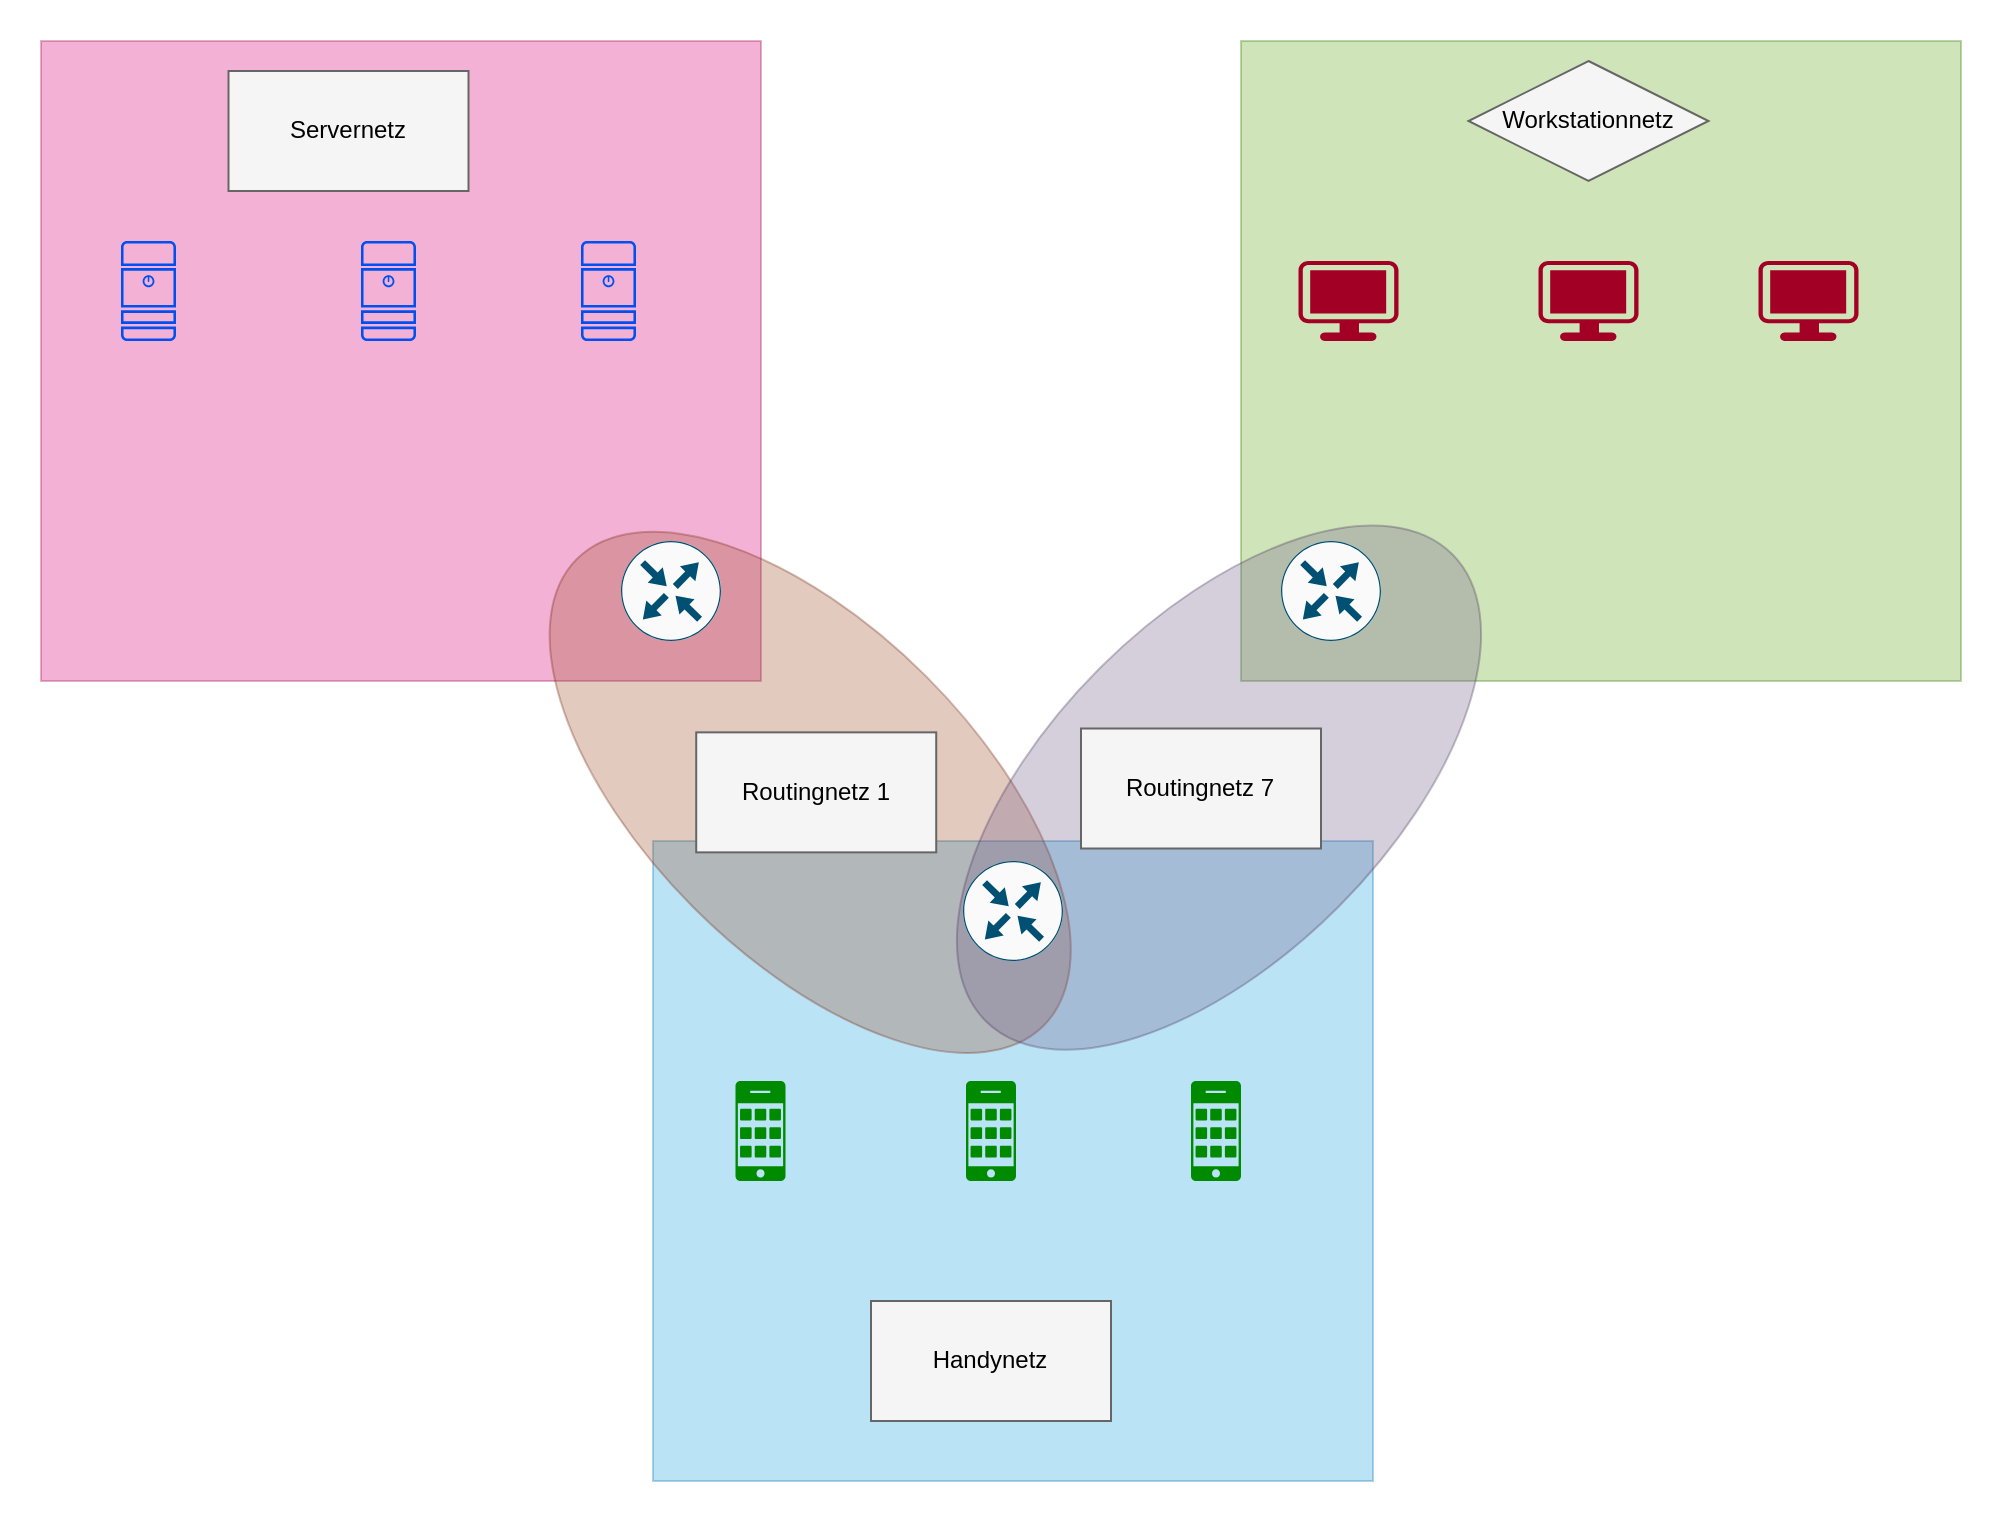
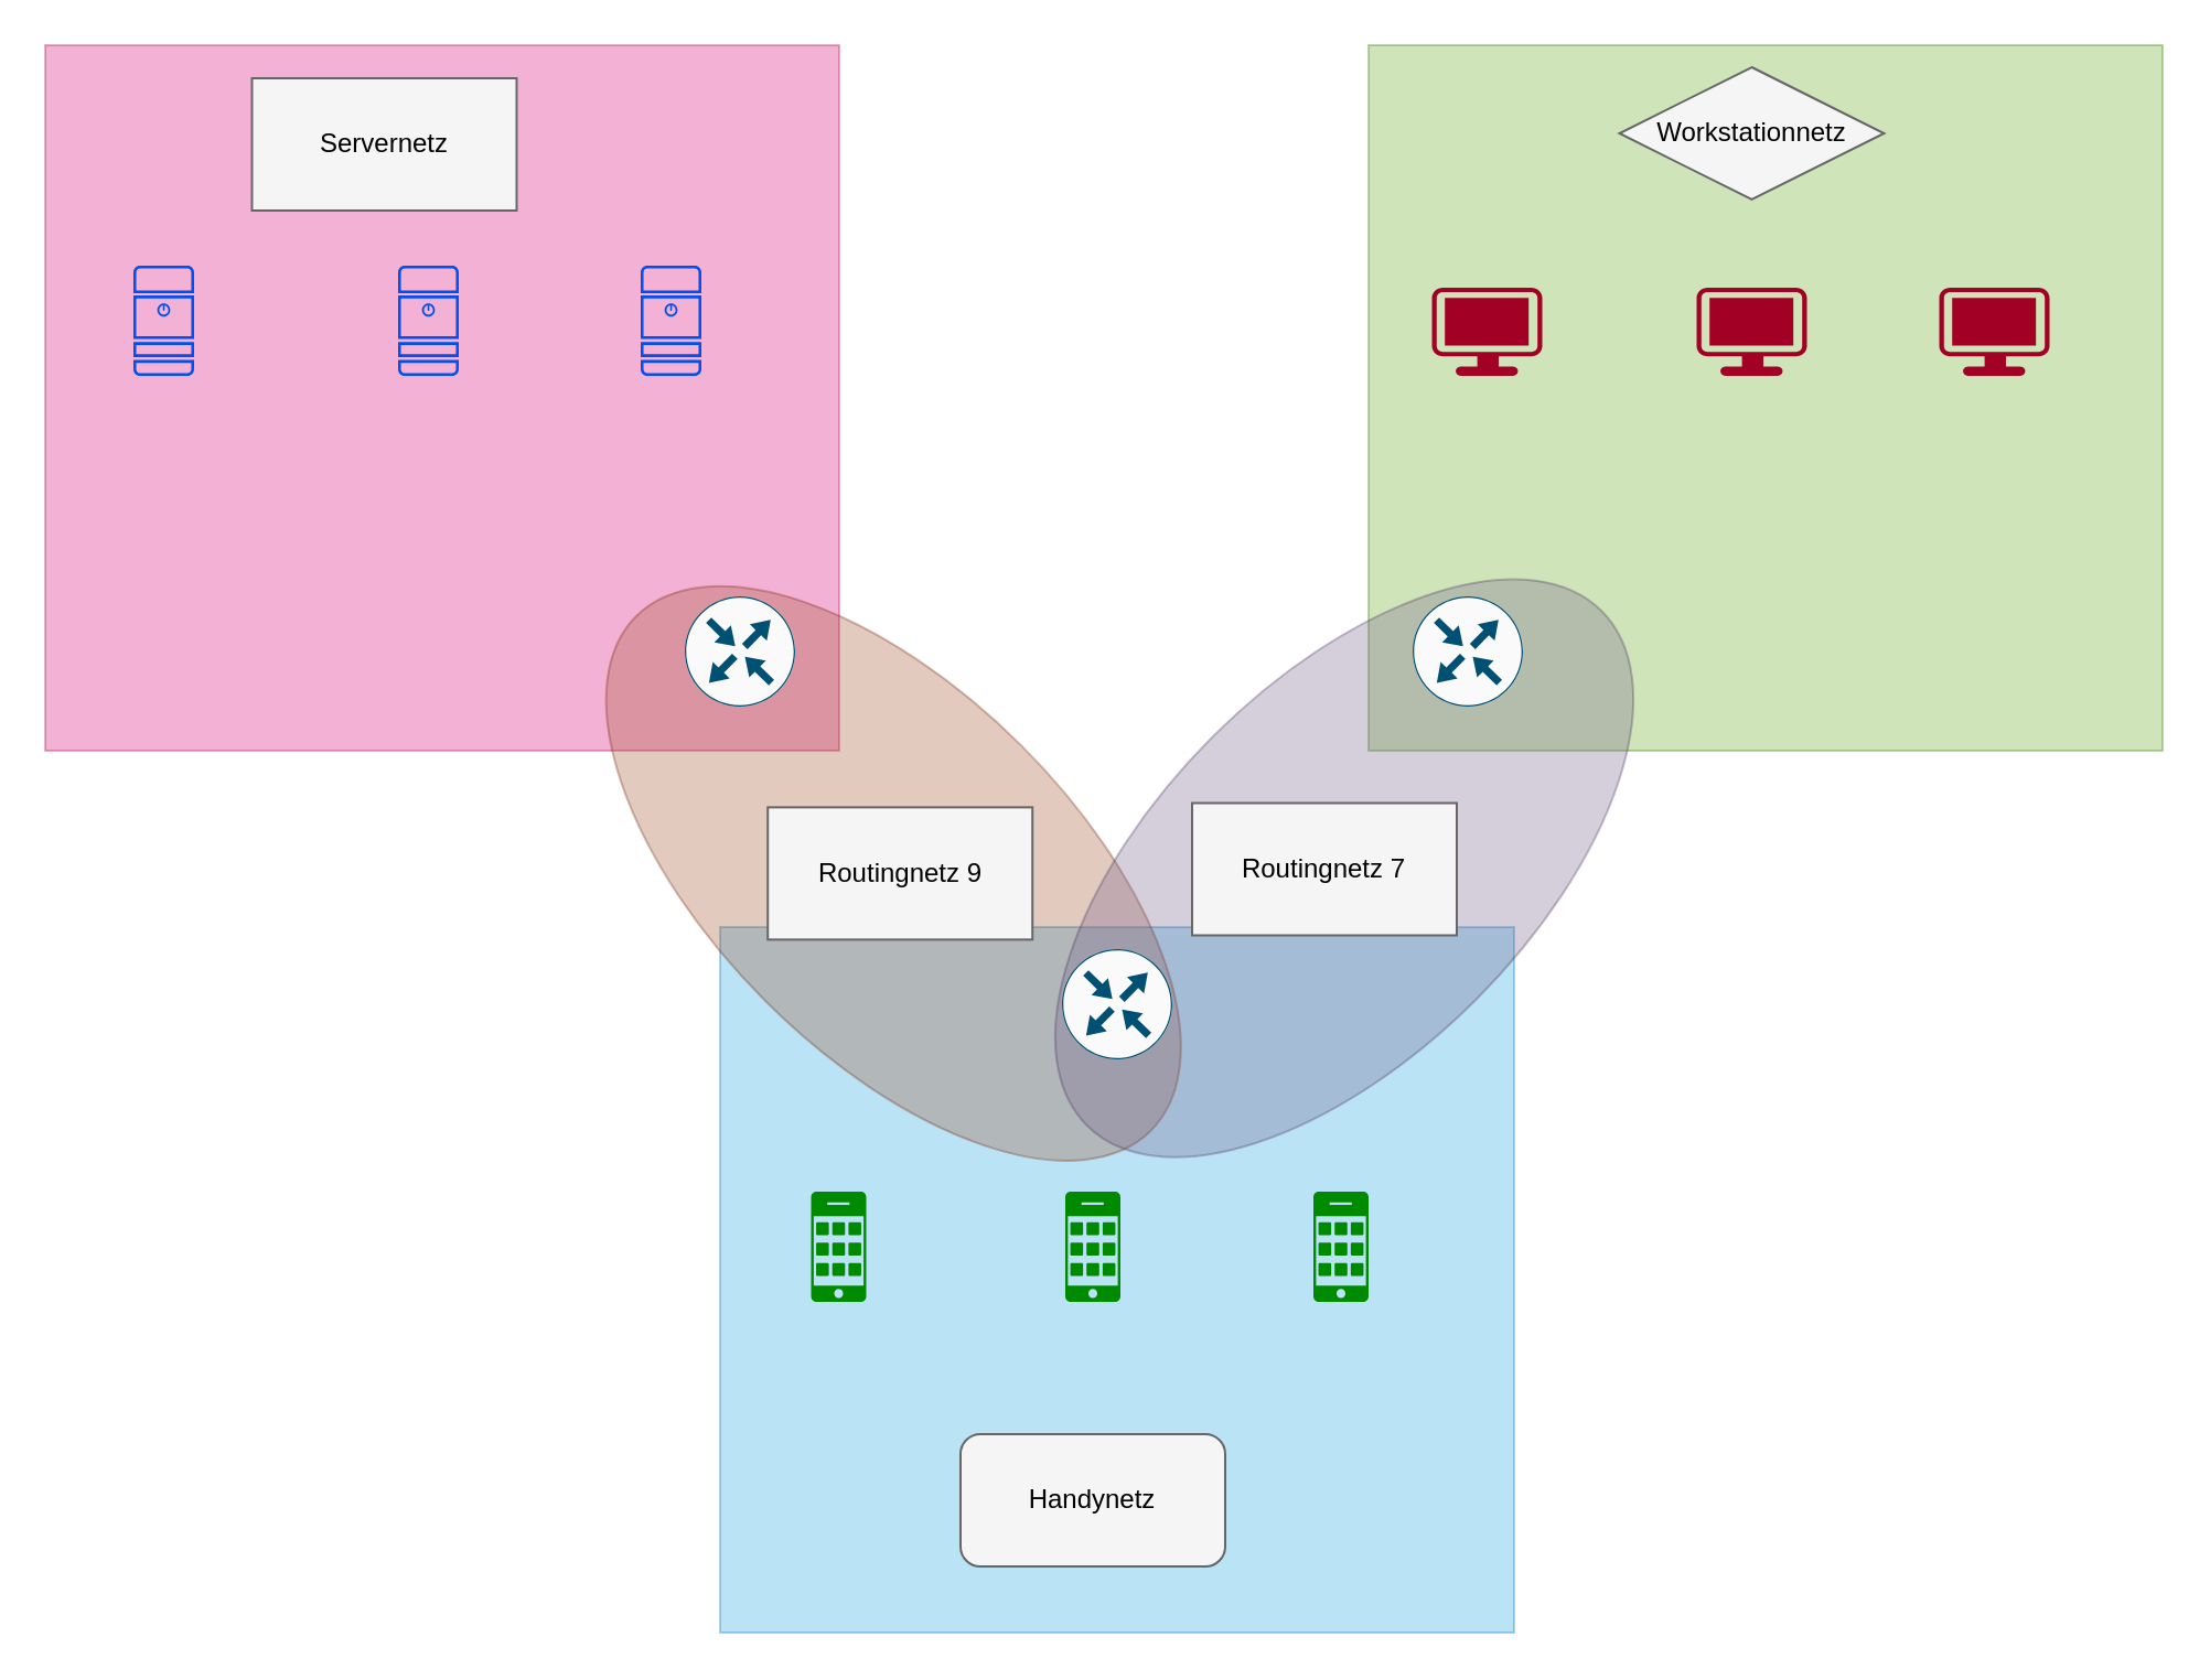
  <mxCell id="0" />
  <mxCell id="1" parent="0" />
  <mxCell id="2" value="" style="rounded=0;whiteSpace=wrap;html=1;opacity=30;fillColor=#1ba1e2;fontColor=#ffffff;strokeColor=#006EAF;" parent="1" vertex="1"><mxGeometry x="326" y="420" width="360" height="320" as="geometry" /></mxCell>
  <mxCell id="3" value="" style="rounded=0;whiteSpace=wrap;html=1;opacity=30;fillColor=#60a917;fontColor=#ffffff;strokeColor=#2D7600;" parent="1" vertex="1"><mxGeometry x="620" y="20" width="360" height="320" as="geometry" /></mxCell>
  <mxCell id="4" value="Workstationnetz" style="rhombus;whiteSpace=wrap;html=1;fillColor=#f5f5f5;gradientColor=none;strokeColor=#666666;" parent="1" vertex="1"><mxGeometry x="733.75" y="30" width="120" height="60" as="geometry" /></mxCell>
  <mxCell id="5" value="" style="rounded=0;whiteSpace=wrap;html=1;opacity=30;fillColor=#d80073;fontColor=#ffffff;strokeColor=#A50040;" parent="1" vertex="1"><mxGeometry x="20" y="20" width="360" height="320" as="geometry" /></mxCell>
  <mxCell id="6" value="" style="sketch=0;points=[[0.015,0.015,0],[0.985,0.015,0],[0.985,0.985,0],[0.015,0.985,0],[0.25,0,0],[0.5,0,0],[0.75,0,0],[1,0.25,0],[1,0.5,0],[1,0.75,0],[0.75,1,0],[0.5,1,0],[0.25,1,0],[0,0.75,0],[0,0.5,0],[0,0.25,0]];verticalLabelPosition=bottom;html=1;verticalAlign=top;aspect=fixed;align=center;pointerEvents=1;shape=mxgraph.cisco19.server;fillColor=#0050ef;strokeColor=#001DBC;fontColor=#ffffff;" parent="1" vertex="1"><mxGeometry x="60" y="120" width="27.5" height="50" as="geometry" /></mxCell>
  <mxCell id="7" value="" style="points=[[0.03,0.03,0],[0.5,0,0],[0.97,0.03,0],[1,0.4,0],[0.97,0.745,0],[0.5,1,0],[0.03,0.745,0],[0,0.4,0]];verticalLabelPosition=bottom;sketch=0;html=1;verticalAlign=top;aspect=fixed;align=center;pointerEvents=1;shape=mxgraph.cisco19.workstation;fillColor=#a20025;strokeColor=#6F0000;fontColor=#ffffff;" parent="1" vertex="1"><mxGeometry x="768.75" y="130" width="50" height="40" as="geometry" /></mxCell>
  <mxCell id="8" value="" style="points=[[0.03,0.03,0],[0.5,0,0],[0.97,0.03,0],[1,0.4,0],[0.97,0.745,0],[0.5,1,0],[0.03,0.745,0],[0,0.4,0]];verticalLabelPosition=bottom;sketch=0;html=1;verticalAlign=top;aspect=fixed;align=center;pointerEvents=1;shape=mxgraph.cisco19.workstation;fillColor=#a20025;strokeColor=#6F0000;fontColor=#ffffff;" parent="1" vertex="1"><mxGeometry x="878.75" y="130" width="50" height="40" as="geometry" /></mxCell>
  <mxCell id="9" value="" style="sketch=0;points=[[0.015,0.015,0],[0.985,0.015,0],[0.985,0.985,0],[0.015,0.985,0],[0.25,0,0],[0.5,0,0],[0.75,0,0],[1,0.25,0],[1,0.5,0],[1,0.75,0],[0.75,1,0],[0.5,1,0],[0.25,1,0],[0,0.75,0],[0,0.5,0],[0,0.25,0]];verticalLabelPosition=bottom;html=1;verticalAlign=top;aspect=fixed;align=center;pointerEvents=1;shape=mxgraph.cisco19.cell_phone;fillColor=#008a00;strokeColor=#005700;fontColor=#ffffff;" parent="1" vertex="1"><mxGeometry x="482.5" y="540" width="25" height="50" as="geometry" /></mxCell>
  <mxCell id="10" value="" style="ellipse;whiteSpace=wrap;html=1;opacity=30;rotation=45;fillColor=#a0522d;fontColor=#ffffff;strokeColor=#6D1F00;" parent="1" vertex="1"><mxGeometry x="239.61" y="313.68" width="330" height="164" as="geometry" /></mxCell>
  <mxCell id="11" value="" style="sketch=0;points=[[0.015,0.015,0],[0.985,0.015,0],[0.985,0.985,0],[0.015,0.985,0],[0.25,0,0],[0.5,0,0],[0.75,0,0],[1,0.25,0],[1,0.5,0],[1,0.75,0],[0.75,1,0],[0.5,1,0],[0.25,1,0],[0,0.75,0],[0,0.5,0],[0,0.25,0]];verticalLabelPosition=bottom;html=1;verticalAlign=top;aspect=fixed;align=center;pointerEvents=1;shape=mxgraph.cisco19.cell_phone;fillColor=#008a00;strokeColor=#005700;fontColor=#ffffff;" parent="1" vertex="1"><mxGeometry x="595" y="540" width="25" height="50" as="geometry" /></mxCell>
  <mxCell id="12" value="" style="sketch=0;points=[[0.5,0,0],[1,0.5,0],[0.5,1,0],[0,0.5,0],[0.145,0.145,0],[0.856,0.145,0],[0.855,0.856,0],[0.145,0.855,0]];verticalLabelPosition=bottom;html=1;verticalAlign=top;aspect=fixed;align=center;pointerEvents=1;shape=mxgraph.cisco19.rect;prIcon=router;fillColor=#FAFAFA;strokeColor=#005073;" parent="1" vertex="1"><mxGeometry x="310" y="270" width="50" height="50" as="geometry" /></mxCell>
  <mxCell id="13" value="" style="ellipse;whiteSpace=wrap;html=1;opacity=30;rotation=-225;fillColor=#76608a;fontColor=#ffffff;strokeColor=#432D57;" parent="1" vertex="1"><mxGeometry x="444" y="308.93" width="330" height="168.75" as="geometry" /></mxCell>
  <mxCell id="14" value="" style="sketch=0;points=[[0.5,0,0],[1,0.5,0],[0.5,1,0],[0,0.5,0],[0.145,0.145,0],[0.856,0.145,0],[0.855,0.856,0],[0.145,0.855,0]];verticalLabelPosition=bottom;html=1;verticalAlign=top;aspect=fixed;align=center;pointerEvents=1;shape=mxgraph.cisco19.rect;prIcon=router;fillColor=#FAFAFA;strokeColor=#005073;" parent="1" vertex="1"><mxGeometry x="481" y="430" width="50" height="50" as="geometry" /></mxCell>
  <mxCell id="15" value="" style="sketch=0;points=[[0.5,0,0],[1,0.5,0],[0.5,1,0],[0,0.5,0],[0.145,0.145,0],[0.856,0.145,0],[0.855,0.856,0],[0.145,0.855,0]];verticalLabelPosition=bottom;html=1;verticalAlign=top;aspect=fixed;align=center;pointerEvents=1;shape=mxgraph.cisco19.rect;prIcon=router;fillColor=#FAFAFA;strokeColor=#005073;" parent="1" vertex="1"><mxGeometry x="640" y="270" width="50" height="50" as="geometry" /></mxCell>
  <mxCell id="16" value="Servernetz" style="rounded=0;whiteSpace=wrap;html=1;fillColor=#f5f5f5;gradientColor=none;strokeColor=#666666;" parent="1" vertex="1"><mxGeometry x="113.75" y="35" width="120" height="60" as="geometry" /></mxCell>
  <mxCell id="17" value="" style="sketch=0;points=[[0.015,0.015,0],[0.985,0.015,0],[0.985,0.985,0],[0.015,0.985,0],[0.25,0,0],[0.5,0,0],[0.75,0,0],[1,0.25,0],[1,0.5,0],[1,0.75,0],[0.75,1,0],[0.5,1,0],[0.25,1,0],[0,0.75,0],[0,0.5,0],[0,0.25,0]];verticalLabelPosition=bottom;html=1;verticalAlign=top;aspect=fixed;align=center;pointerEvents=1;shape=mxgraph.cisco19.server;fillColor=#0050ef;strokeColor=#001DBC;fontColor=#ffffff;" parent="1" vertex="1"><mxGeometry x="180" y="120" width="27.5" height="50" as="geometry" /></mxCell>
  <mxCell id="18" value="" style="sketch=0;points=[[0.015,0.015,0],[0.985,0.015,0],[0.985,0.985,0],[0.015,0.985,0],[0.25,0,0],[0.5,0,0],[0.75,0,0],[1,0.25,0],[1,0.5,0],[1,0.75,0],[0.75,1,0],[0.5,1,0],[0.25,1,0],[0,0.75,0],[0,0.5,0],[0,0.25,0]];verticalLabelPosition=bottom;html=1;verticalAlign=top;aspect=fixed;align=center;pointerEvents=1;shape=mxgraph.cisco19.server;fillColor=#0050ef;strokeColor=#001DBC;fontColor=#ffffff;" parent="1" vertex="1"><mxGeometry x="290" y="120" width="27.5" height="50" as="geometry" /></mxCell>
  <mxCell id="19" value="" style="points=[[0.03,0.03,0],[0.5,0,0],[0.97,0.03,0],[1,0.4,0],[0.97,0.745,0],[0.5,1,0],[0.03,0.745,0],[0,0.4,0]];verticalLabelPosition=bottom;sketch=0;html=1;verticalAlign=top;aspect=fixed;align=center;pointerEvents=1;shape=mxgraph.cisco19.workstation;fillColor=#a20025;strokeColor=#6F0000;fontColor=#ffffff;" parent="1" vertex="1"><mxGeometry x="648.75" y="130" width="50" height="40" as="geometry" /></mxCell>
- <mxCell id="20" value="Handynetz" style="rounded=0;whiteSpace=wrap;html=1;fillColor=#f5f5f5;gradientColor=none;strokeColor=#666666;" parent="1" vertex="1"><mxGeometry x="435" y="650" width="120" height="60" as="geometry" /></mxCell>
+ <mxCell id="20" value="Handynetz" style="whiteSpace=wrap;html=1;fillColor=#f5f5f5;gradientColor=none;strokeColor=#666666;rounded=1;" parent="1" vertex="1"><mxGeometry x="435" y="650" width="120" height="60" as="geometry" /></mxCell>
  <mxCell id="21" value="" style="sketch=0;points=[[0.015,0.015,0],[0.985,0.015,0],[0.985,0.985,0],[0.015,0.985,0],[0.25,0,0],[0.5,0,0],[0.75,0,0],[1,0.25,0],[1,0.5,0],[1,0.75,0],[0.75,1,0],[0.5,1,0],[0.25,1,0],[0,0.75,0],[0,0.5,0],[0,0.25,0]];verticalLabelPosition=bottom;html=1;verticalAlign=top;aspect=fixed;align=center;pointerEvents=1;shape=mxgraph.cisco19.cell_phone;fillColor=#008a00;strokeColor=#005700;fontColor=#ffffff;" parent="1" vertex="1"><mxGeometry x="367.25" y="540" width="25" height="50" as="geometry" /></mxCell>
- <mxCell id="22" value="Routingnetz 1" style="rounded=0;whiteSpace=wrap;html=1;fillColor=#f5f5f5;gradientColor=none;strokeColor=#666666;" vertex="1" parent="1"><mxGeometry x="347.61" y="365.68" width="120" height="60" as="geometry" /></mxCell>
+ <mxCell id="22" value="Routingnetz 9" style="rounded=0;whiteSpace=wrap;html=1;fillColor=#f5f5f5;gradientColor=none;strokeColor=#666666;" vertex="1" parent="1"><mxGeometry x="347.61" y="365.68" width="120" height="60" as="geometry" /></mxCell>
  <mxCell id="23" value="Routingnetz 7" style="rounded=0;whiteSpace=wrap;html=1;fillColor=#f5f5f5;gradientColor=none;strokeColor=#666666;" vertex="1" parent="1"><mxGeometry x="540" y="363.75" width="120" height="60" as="geometry" /></mxCell>
